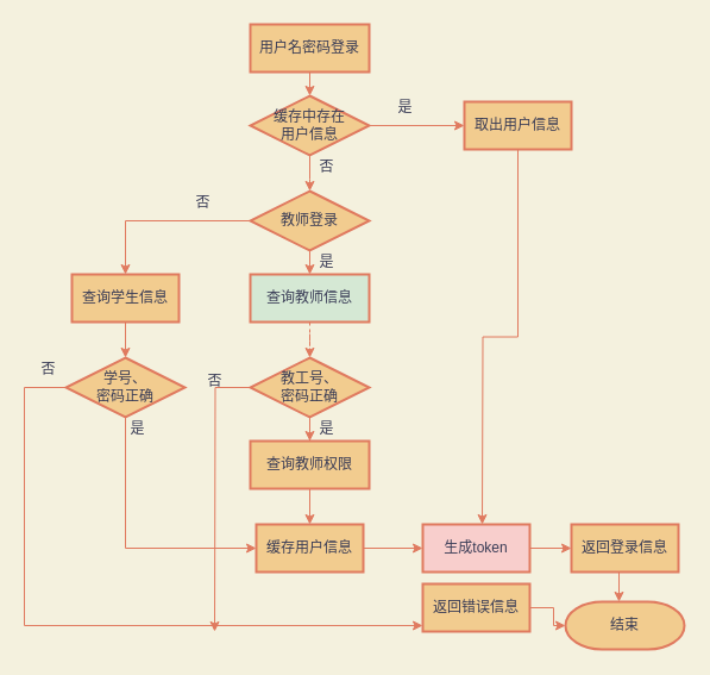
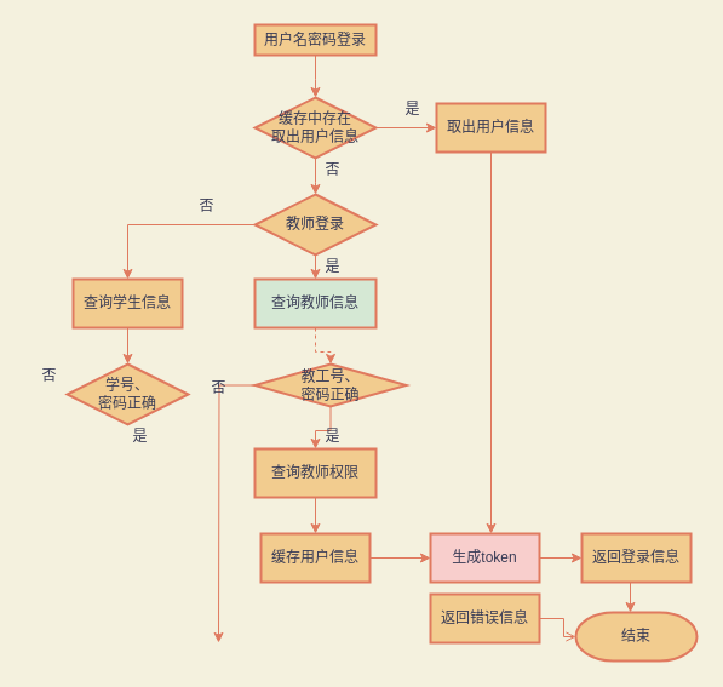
  <mxCell id="0" />
  <mxCell id="1" parent="0" />
  <mxCell id="2" value="" style="edgeStyle=orthogonalEdgeStyle;rounded=0;orthogonalLoop=1;jettySize=auto;html=1;labelBackgroundColor=#F4F1DE;strokeColor=#E07A5F;fontColor=#393C56;" edge="1" parent="1" source="3"><mxGeometry relative="1" as="geometry"><mxPoint x="260" y="80" as="targetPoint" /></mxGeometry></mxCell>
- <mxCell id="3" value="用户名密码登录" style="whiteSpace=wrap;html=1;strokeWidth=2;fillColor=#F2CC8F;strokeColor=#E07A5F;fontColor=#393C56;" vertex="1" parent="1"><mxGeometry x="210" y="20" width="100" height="40" as="geometry" /></mxCell>
+ <mxCell id="3" value="用户名密码登录" style="whiteSpace=wrap;html=1;strokeWidth=2;fillColor=#F2CC8F;strokeColor=#E07A5F;fontColor=#393C56;" vertex="1" parent="1"><mxGeometry x="210" y="20" width="100" height="25" as="geometry" /></mxCell>
  <mxCell id="4" value="" style="edgeStyle=orthogonalEdgeStyle;rounded=0;orthogonalLoop=1;jettySize=auto;html=1;labelBackgroundColor=#F4F1DE;strokeColor=#E07A5F;fontColor=#393C56;" edge="1" parent="1" source="6" target="8"><mxGeometry relative="1" as="geometry" /></mxCell>
  <mxCell id="5" value="" style="edgeStyle=orthogonalEdgeStyle;rounded=0;orthogonalLoop=1;jettySize=auto;html=1;labelBackgroundColor=#F4F1DE;strokeColor=#E07A5F;fontColor=#393C56;" edge="1" parent="1" source="6"><mxGeometry relative="1" as="geometry"><mxPoint x="260" y="160" as="targetPoint" /></mxGeometry></mxCell>
- <mxCell id="6" value="缓存中存在&lt;br&gt;用户信息" style="rhombus;whiteSpace=wrap;html=1;strokeWidth=2;fillColor=#F2CC8F;strokeColor=#E07A5F;fontColor=#393C56;" vertex="1" parent="1"><mxGeometry x="210" y="80" width="100" height="50" as="geometry" /></mxCell>
+ <mxCell id="6" value="缓存中存在&lt;br&gt;取出用户信息" style="rhombus;whiteSpace=wrap;html=1;strokeWidth=2;fillColor=#F2CC8F;strokeColor=#E07A5F;fontColor=#393C56;" vertex="1" parent="1"><mxGeometry x="210" y="80" width="100" height="50" as="geometry" /></mxCell>
  <mxCell id="7" value="" style="edgeStyle=orthogonalEdgeStyle;rounded=0;orthogonalLoop=1;jettySize=auto;html=1;labelBackgroundColor=#F4F1DE;strokeColor=#E07A5F;fontColor=#393C56;" edge="1" parent="1" source="8"><mxGeometry relative="1" as="geometry"><mxPoint x="405" y="440" as="targetPoint" /></mxGeometry></mxCell>
- <mxCell id="8" value="取出用户信息" style="whiteSpace=wrap;html=1;strokeWidth=2;fillColor=#F2CC8F;strokeColor=#E07A5F;fontColor=#393C56;" vertex="1" parent="1"><mxGeometry x="390" y="85" width="90" height="40" as="geometry" /></mxCell>
+ <mxCell id="8" value="取出用户信息" style="whiteSpace=wrap;html=1;strokeWidth=2;fillColor=#F2CC8F;strokeColor=#E07A5F;fontColor=#393C56;" vertex="1" parent="1"><mxGeometry x="360" y="85" width="90" height="40" as="geometry" /></mxCell>
  <mxCell id="9" value="是" style="text;html=1;align=center;verticalAlign=middle;resizable=0;points=[];autosize=1;strokeColor=none;fillColor=none;fontColor=#393C56;" vertex="1" parent="1"><mxGeometry x="325" y="80" width="30" height="20" as="geometry" /></mxCell>
  <mxCell id="10" value="" style="edgeStyle=orthogonalEdgeStyle;rounded=0;orthogonalLoop=1;jettySize=auto;html=1;labelBackgroundColor=#F4F1DE;strokeColor=#E07A5F;fontColor=#393C56;" edge="1" parent="1" source="11" target="14"><mxGeometry relative="1" as="geometry" /></mxCell>
  <mxCell id="11" value="生成token" style="whiteSpace=wrap;html=1;strokeWidth=2;fillColor=#f8cecc;strokeColor=#E07A5F;fontColor=#393C56;" vertex="1" parent="1"><mxGeometry x="355" y="440" width="90" height="40" as="geometry" /></mxCell>
  <mxCell id="12" value="结束" style="strokeWidth=2;html=1;shape=mxgraph.flowchart.terminator;whiteSpace=wrap;fillColor=#F2CC8F;strokeColor=#E07A5F;fontColor=#393C56;" vertex="1" parent="1"><mxGeometry x="475" y="505" width="100" height="40" as="geometry" /></mxCell>
  <mxCell id="13" value="" style="edgeStyle=orthogonalEdgeStyle;rounded=0;orthogonalLoop=1;jettySize=auto;html=1;labelBackgroundColor=#F4F1DE;strokeColor=#E07A5F;fontColor=#393C56;" edge="1" parent="1" target="12"><mxGeometry relative="1" as="geometry"><mxPoint x="505" y="465" as="sourcePoint" /><Array as="points"><mxPoint x="520" y="465" /></Array></mxGeometry></mxCell>
  <mxCell id="14" value="返回登录信息" style="whiteSpace=wrap;html=1;strokeWidth=2;fillColor=#F2CC8F;strokeColor=#E07A5F;fontColor=#393C56;" vertex="1" parent="1"><mxGeometry x="480" y="440" width="90" height="40" as="geometry" /></mxCell>
  <mxCell id="15" value="否" style="text;html=1;align=center;verticalAlign=middle;resizable=0;points=[];autosize=1;strokeColor=none;fillColor=none;fontColor=#393C56;" vertex="1" parent="1"><mxGeometry x="259" y="130" width="30" height="20" as="geometry" /></mxCell>
  <mxCell id="16" value="" style="edgeStyle=orthogonalEdgeStyle;rounded=0;orthogonalLoop=1;jettySize=auto;html=1;labelBackgroundColor=#F4F1DE;strokeColor=#E07A5F;fontColor=#393C56;" edge="1" parent="1" source="18"><mxGeometry relative="1" as="geometry"><mxPoint x="260" y="230" as="targetPoint" /></mxGeometry></mxCell>
  <mxCell id="17" value="" style="edgeStyle=orthogonalEdgeStyle;rounded=0;orthogonalLoop=1;jettySize=auto;html=1;labelBackgroundColor=#F4F1DE;strokeColor=#E07A5F;fontColor=#393C56;" edge="1" parent="1" source="18" target="26"><mxGeometry relative="1" as="geometry" /></mxCell>
  <mxCell id="18" value="教师登录" style="rhombus;whiteSpace=wrap;html=1;strokeWidth=2;fillColor=#F2CC8F;strokeColor=#E07A5F;fontColor=#393C56;" vertex="1" parent="1"><mxGeometry x="210" y="160" width="100" height="50" as="geometry" /></mxCell>
  <mxCell id="19" value="" style="edgeStyle=orthogonalEdgeStyle;rounded=0;orthogonalLoop=1;jettySize=auto;html=1;labelBackgroundColor=#F4F1DE;strokeColor=#E07A5F;fontColor=#393C56;" edge="1" parent="1" source="21" target="23"><mxGeometry relative="1" as="geometry" /></mxCell>
  <mxCell id="20" value="" style="edgeStyle=orthogonalEdgeStyle;rounded=0;orthogonalLoop=1;jettySize=auto;html=1;labelBackgroundColor=#F4F1DE;strokeColor=#E07A5F;fontColor=#393C56;" edge="1" parent="1" source="21"><mxGeometry relative="1" as="geometry"><mxPoint x="180" y="530" as="targetPoint" /></mxGeometry></mxCell>
- <mxCell id="21" value="教工号、&lt;br&gt;密码正确" style="rhombus;whiteSpace=wrap;html=1;strokeWidth=2;fillColor=#F2CC8F;strokeColor=#E07A5F;fontColor=#393C56;" vertex="1" parent="1"><mxGeometry x="210" y="300" width="100" height="50" as="geometry" /></mxCell>
+ <mxCell id="21" value="教工号、&lt;br&gt;密码正确" style="rhombus;whiteSpace=wrap;html=1;strokeWidth=2;fillColor=#F2CC8F;strokeColor=#E07A5F;fontColor=#393C56;" vertex="1" parent="1"><mxGeometry x="210" y="300" width="125" height="35" as="geometry" /></mxCell>
  <mxCell id="22" value="" style="edgeStyle=orthogonalEdgeStyle;rounded=0;orthogonalLoop=1;jettySize=auto;html=1;labelBackgroundColor=#F4F1DE;strokeColor=#E07A5F;fontColor=#393C56;" edge="1" parent="1" source="23" target="33"><mxGeometry relative="1" as="geometry" /></mxCell>
  <mxCell id="23" value="查询教师权限" style="whiteSpace=wrap;html=1;strokeWidth=2;fillColor=#F2CC8F;strokeColor=#E07A5F;fontColor=#393C56;" vertex="1" parent="1"><mxGeometry x="210" y="370" width="100" height="40" as="geometry" /></mxCell>
  <mxCell id="24" value="是" style="text;html=1;align=center;verticalAlign=middle;resizable=0;points=[];autosize=1;strokeColor=none;fillColor=none;fontColor=#393C56;" vertex="1" parent="1"><mxGeometry x="259" y="350" width="30" height="20" as="geometry" /></mxCell>
  <mxCell id="25" value="" style="edgeStyle=orthogonalEdgeStyle;rounded=0;orthogonalLoop=1;jettySize=auto;html=1;labelBackgroundColor=#F4F1DE;strokeColor=#E07A5F;fontColor=#393C56;" edge="1" parent="1" source="26" target="31"><mxGeometry relative="1" as="geometry" /></mxCell>
  <mxCell id="26" value="查询学生信息" style="whiteSpace=wrap;html=1;strokeWidth=2;fillColor=#F2CC8F;strokeColor=#E07A5F;fontColor=#393C56;" vertex="1" parent="1"><mxGeometry x="60" y="230" width="90" height="40" as="geometry" /></mxCell>
  <mxCell id="27" value="" style="edgeStyle=orthogonalEdgeStyle;rounded=0;orthogonalLoop=1;jettySize=auto;html=1;labelBackgroundColor=#F4F1DE;strokeColor=#E07A5F;fontColor=#393C56;dashed=1;" edge="1" parent="1" source="28" target="21"><mxGeometry relative="1" as="geometry" /></mxCell>
  <mxCell id="28" value="查询教师信息" style="whiteSpace=wrap;html=1;strokeWidth=2;fillColor=#d5e8d4;strokeColor=#E07A5F;fontColor=#393C56;" vertex="1" parent="1"><mxGeometry x="210" y="230" width="100" height="40" as="geometry" /></mxCell>
- <mxCell id="29" value="" style="edgeStyle=orthogonalEdgeStyle;rounded=0;orthogonalLoop=1;jettySize=auto;html=1;labelBackgroundColor=#F4F1DE;strokeColor=#E07A5F;fontColor=#393C56;" edge="1" parent="1" source="31" target="33"><mxGeometry relative="1" as="geometry"><Array as="points"><mxPoint x="105" y="460" /></Array></mxGeometry></mxCell>
- <mxCell id="30" value="" style="edgeStyle=orthogonalEdgeStyle;rounded=0;orthogonalLoop=1;jettySize=auto;html=1;labelBackgroundColor=#F4F1DE;strokeColor=#E07A5F;fontColor=#393C56;" edge="1" parent="1" source="31" target="36"><mxGeometry relative="1" as="geometry"><mxPoint x="210" y="550" as="targetPoint" /><Array as="points"><mxPoint x="20" y="325" /><mxPoint x="20" y="525" /></Array></mxGeometry></mxCell>
  <mxCell id="31" value="学号、&lt;br&gt;密码正确" style="rhombus;whiteSpace=wrap;html=1;strokeWidth=2;fillColor=#F2CC8F;strokeColor=#E07A5F;fontColor=#393C56;" vertex="1" parent="1"><mxGeometry x="55" y="300" width="100" height="50" as="geometry" /></mxCell>
  <mxCell id="32" value="" style="edgeStyle=orthogonalEdgeStyle;rounded=0;orthogonalLoop=1;jettySize=auto;html=1;labelBackgroundColor=#F4F1DE;strokeColor=#E07A5F;fontColor=#393C56;" edge="1" parent="1" source="33" target="11"><mxGeometry relative="1" as="geometry" /></mxCell>
  <mxCell id="33" value="缓存用户信息" style="whiteSpace=wrap;html=1;strokeWidth=2;fillColor=#F2CC8F;strokeColor=#E07A5F;fontColor=#393C56;" vertex="1" parent="1"><mxGeometry x="215" y="440" width="90" height="40" as="geometry" /></mxCell>
  <mxCell id="34" value="是" style="text;html=1;align=center;verticalAlign=middle;resizable=0;points=[];autosize=1;strokeColor=none;fillColor=none;fontColor=#393C56;" vertex="1" parent="1"><mxGeometry x="100" y="350" width="30" height="20" as="geometry" /></mxCell>
- <mxCell id="35" value="" style="edgeStyle=orthogonalEdgeStyle;rounded=0;orthogonalLoop=1;jettySize=auto;html=1;labelBackgroundColor=#F4F1DE;strokeColor=#E07A5F;fontColor=#393C56;" edge="1" parent="1" source="36" target="12"><mxGeometry relative="1" as="geometry" /></mxCell>
+ <mxCell id="35" value="" style="edgeStyle=orthogonalEdgeStyle;rounded=0;orthogonalLoop=1;jettySize=auto;html=1;labelBackgroundColor=#F4F1DE;strokeColor=#E07A5F;fontColor=#393C56;endArrow=open;" edge="1" parent="1" source="36" target="12"><mxGeometry relative="1" as="geometry" /></mxCell>
  <mxCell id="36" value="返回错误信息" style="whiteSpace=wrap;html=1;strokeWidth=2;fillColor=#F2CC8F;strokeColor=#E07A5F;fontColor=#393C56;" vertex="1" parent="1"><mxGeometry x="355" y="490" width="90" height="40" as="geometry" /></mxCell>
  <mxCell id="37" value="否" style="text;html=1;align=center;verticalAlign=middle;resizable=0;points=[];autosize=1;strokeColor=none;fillColor=none;fontColor=#393C56;" vertex="1" parent="1"><mxGeometry x="165" y="310" width="30" height="20" as="geometry" /></mxCell>
  <mxCell id="38" value="否" style="text;html=1;align=center;verticalAlign=middle;resizable=0;points=[];autosize=1;strokeColor=none;fillColor=none;fontColor=#393C56;" vertex="1" parent="1"><mxGeometry x="25" y="300" width="30" height="20" as="geometry" /></mxCell>
  <mxCell id="39" value="是" style="text;html=1;align=center;verticalAlign=middle;resizable=0;points=[];autosize=1;strokeColor=none;fillColor=none;fontColor=#393C56;" vertex="1" parent="1"><mxGeometry x="259" y="210" width="30" height="20" as="geometry" /></mxCell>
  <mxCell id="40" value="否" style="text;html=1;align=center;verticalAlign=middle;resizable=0;points=[];autosize=1;strokeColor=none;fillColor=none;fontColor=#393C56;" vertex="1" parent="1"><mxGeometry x="155" y="160" width="30" height="20" as="geometry" /></mxCell>
